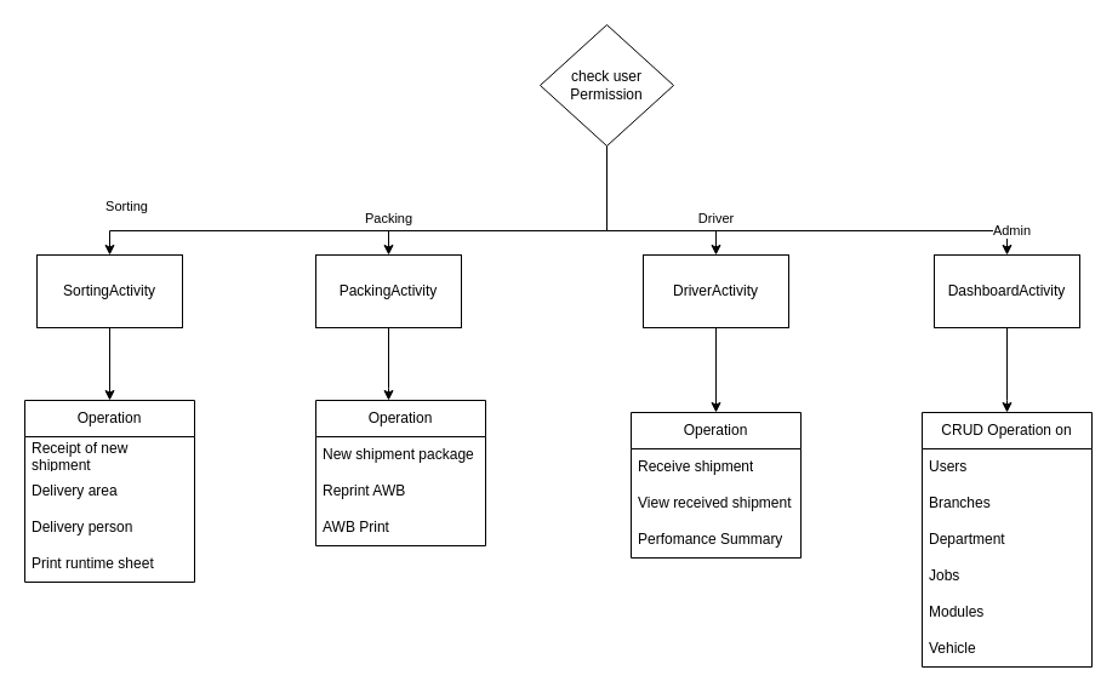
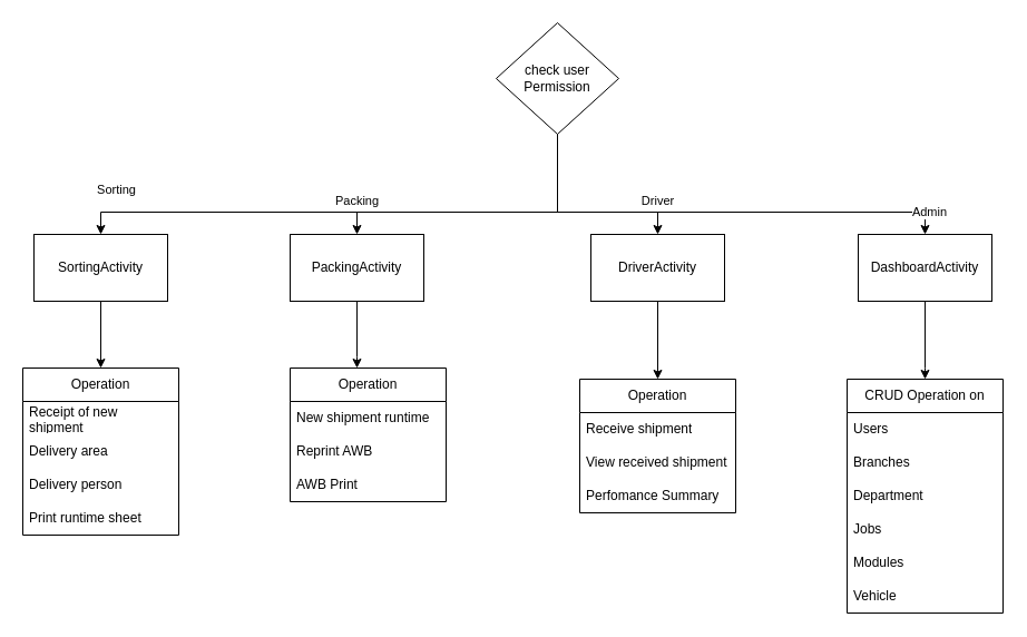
  <mxCell id="0" />
  <mxCell id="1" parent="0" />
  <mxCell id="2" value="Admin" style="edgeStyle=orthogonalEdgeStyle;rounded=0;orthogonalLoop=1;jettySize=auto;html=1;" edge="1" parent="1" source="6" target="8"><mxGeometry x="0.875" y="-10" relative="1" as="geometry"><Array as="points"><mxPoint x="500" y="190" /><mxPoint x="830" y="190" /></Array><mxPoint x="10" y="-10" as="offset" /></mxGeometry></mxCell>
  <mxCell id="3" value="Sorting" style="edgeStyle=orthogonalEdgeStyle;rounded=0;orthogonalLoop=1;jettySize=auto;html=1;entryX=0.5;entryY=0;entryDx=0;entryDy=0;" edge="1" parent="1" source="6" target="14"><mxGeometry x="0.905" y="-10" relative="1" as="geometry"><mxPoint x="250" y="70" as="targetPoint" /><Array as="points"><mxPoint x="500" y="190" /><mxPoint x="90" y="190" /></Array><mxPoint x="10" y="-10" as="offset" /></mxGeometry></mxCell>
  <mxCell id="4" value="Packing" style="edgeStyle=orthogonalEdgeStyle;rounded=0;orthogonalLoop=1;jettySize=auto;html=1;" edge="1" parent="1" source="6" target="12"><mxGeometry x="0.852" y="-10" relative="1" as="geometry"><Array as="points"><mxPoint x="500" y="190" /><mxPoint x="320" y="190" /></Array><mxPoint x="10" y="-10" as="offset" /></mxGeometry></mxCell>
  <mxCell id="5" value="Driver" style="edgeStyle=orthogonalEdgeStyle;rounded=0;orthogonalLoop=1;jettySize=auto;html=1;entryX=0.5;entryY=0;entryDx=0;entryDy=0;" edge="1" parent="1" source="6" target="10"><mxGeometry x="0.778" y="10" relative="1" as="geometry"><Array as="points"><mxPoint x="500" y="190" /><mxPoint x="590" y="190" /></Array><mxPoint x="-10" y="-10" as="offset" /></mxGeometry></mxCell>
  <mxCell id="6" value="check user Permission" style="rhombus;whiteSpace=wrap;html=1;" vertex="1" parent="1"><mxGeometry x="445" y="20" width="110" height="100" as="geometry" /></mxCell>
  <mxCell id="7" style="edgeStyle=orthogonalEdgeStyle;rounded=0;orthogonalLoop=1;jettySize=auto;html=1;entryX=0.5;entryY=0;entryDx=0;entryDy=0;" edge="1" parent="1" source="8" target="15"><mxGeometry relative="1" as="geometry"><mxPoint x="740" y="330" as="targetPoint" /><Array as="points"><mxPoint x="830" y="330" /></Array></mxGeometry></mxCell>
  <mxCell id="8" value="DashboardActivity" style="rounded=0;whiteSpace=wrap;html=1;" vertex="1" parent="1"><mxGeometry x="770" y="210" width="120" height="60" as="geometry" /></mxCell>
  <mxCell id="9" style="edgeStyle=orthogonalEdgeStyle;rounded=0;orthogonalLoop=1;jettySize=auto;html=1;" edge="1" parent="1" source="10" target="22"><mxGeometry relative="1" as="geometry" /></mxCell>
  <mxCell id="10" value="DriverActivity" style="rounded=0;whiteSpace=wrap;html=1;" vertex="1" parent="1"><mxGeometry x="530" y="210" width="120" height="60" as="geometry" /></mxCell>
  <mxCell id="11" style="edgeStyle=orthogonalEdgeStyle;rounded=0;orthogonalLoop=1;jettySize=auto;html=1;" edge="1" parent="1" source="12" target="26"><mxGeometry relative="1" as="geometry"><Array as="points"><mxPoint x="320" y="320" /><mxPoint x="320" y="320" /></Array></mxGeometry></mxCell>
  <mxCell id="12" value="PackingActivity" style="rounded=0;whiteSpace=wrap;html=1;" vertex="1" parent="1"><mxGeometry x="260" y="210" width="120" height="60" as="geometry" /></mxCell>
  <mxCell id="13" style="edgeStyle=orthogonalEdgeStyle;rounded=0;orthogonalLoop=1;jettySize=auto;html=1;" edge="1" parent="1" source="14" target="30"><mxGeometry relative="1" as="geometry" /></mxCell>
  <mxCell id="14" value="SortingActivity" style="rounded=0;whiteSpace=wrap;html=1;" vertex="1" parent="1"><mxGeometry x="30" y="210" width="120" height="60" as="geometry" /></mxCell>
  <mxCell id="15" value="CRUD Operation on" style="swimlane;fontStyle=0;childLayout=stackLayout;horizontal=1;startSize=30;horizontalStack=0;resizeParent=1;resizeParentMax=0;resizeLast=0;collapsible=1;marginBottom=0;whiteSpace=wrap;html=1;" vertex="1" parent="1"><mxGeometry x="760" y="340" width="140" height="210" as="geometry" /></mxCell>
  <mxCell id="16" value="Users&lt;span style=&quot;white-space: pre;&quot;&gt; &lt;/span&gt;" style="text;strokeColor=none;fillColor=none;align=left;verticalAlign=middle;spacingLeft=4;spacingRight=4;overflow=hidden;points=[[0,0.5],[1,0.5]];portConstraint=eastwest;rotatable=0;whiteSpace=wrap;html=1;" vertex="1" parent="15"><mxGeometry y="30" width="140" height="30" as="geometry" /></mxCell>
  <mxCell id="17" value="Branches&lt;span style=&quot;white-space: pre;&quot;&gt; &lt;/span&gt;" style="text;strokeColor=none;fillColor=none;align=left;verticalAlign=middle;spacingLeft=4;spacingRight=4;overflow=hidden;points=[[0,0.5],[1,0.5]];portConstraint=eastwest;rotatable=0;whiteSpace=wrap;html=1;" vertex="1" parent="15"><mxGeometry y="60" width="140" height="30" as="geometry" /></mxCell>
  <mxCell id="18" value="Department" style="text;strokeColor=none;fillColor=none;align=left;verticalAlign=middle;spacingLeft=4;spacingRight=4;overflow=hidden;points=[[0,0.5],[1,0.5]];portConstraint=eastwest;rotatable=0;whiteSpace=wrap;html=1;" vertex="1" parent="15"><mxGeometry y="90" width="140" height="30" as="geometry" /></mxCell>
  <mxCell id="19" value="Jobs" style="text;strokeColor=none;fillColor=none;align=left;verticalAlign=middle;spacingLeft=4;spacingRight=4;overflow=hidden;points=[[0,0.5],[1,0.5]];portConstraint=eastwest;rotatable=0;whiteSpace=wrap;html=1;" vertex="1" parent="15"><mxGeometry y="120" width="140" height="30" as="geometry" /></mxCell>
  <mxCell id="20" value="Modules" style="text;strokeColor=none;fillColor=none;align=left;verticalAlign=middle;spacingLeft=4;spacingRight=4;overflow=hidden;points=[[0,0.5],[1,0.5]];portConstraint=eastwest;rotatable=0;whiteSpace=wrap;html=1;" vertex="1" parent="15"><mxGeometry y="150" width="140" height="30" as="geometry" /></mxCell>
  <mxCell id="21" value="Vehicle" style="text;strokeColor=none;fillColor=none;align=left;verticalAlign=middle;spacingLeft=4;spacingRight=4;overflow=hidden;points=[[0,0.5],[1,0.5]];portConstraint=eastwest;rotatable=0;whiteSpace=wrap;html=1;" vertex="1" parent="15"><mxGeometry y="180" width="140" height="30" as="geometry" /></mxCell>
  <mxCell id="22" value="Operation" style="swimlane;fontStyle=0;childLayout=stackLayout;horizontal=1;startSize=30;horizontalStack=0;resizeParent=1;resizeParentMax=0;resizeLast=0;collapsible=1;marginBottom=0;whiteSpace=wrap;html=1;" vertex="1" parent="1"><mxGeometry x="520" y="340" width="140" height="120" as="geometry" /></mxCell>
  <mxCell id="23" value="Receive shipment" style="text;strokeColor=none;fillColor=none;align=left;verticalAlign=middle;spacingLeft=4;spacingRight=4;overflow=hidden;points=[[0,0.5],[1,0.5]];portConstraint=eastwest;rotatable=0;whiteSpace=wrap;html=1;" vertex="1" parent="22"><mxGeometry y="30" width="140" height="30" as="geometry" /></mxCell>
  <mxCell id="24" value="View&amp;nbsp;received shipment&amp;nbsp;" style="text;strokeColor=none;fillColor=none;align=left;verticalAlign=middle;spacingLeft=4;spacingRight=4;overflow=hidden;points=[[0,0.5],[1,0.5]];portConstraint=eastwest;rotatable=0;whiteSpace=wrap;html=1;" vertex="1" parent="22"><mxGeometry y="60" width="140" height="30" as="geometry" /></mxCell>
  <mxCell id="25" value="Perfomance Summary" style="text;strokeColor=none;fillColor=none;align=left;verticalAlign=middle;spacingLeft=4;spacingRight=4;overflow=hidden;points=[[0,0.5],[1,0.5]];portConstraint=eastwest;rotatable=0;whiteSpace=wrap;html=1;" vertex="1" parent="22"><mxGeometry y="90" width="140" height="30" as="geometry" /></mxCell>
  <mxCell id="26" value="Operation" style="swimlane;fontStyle=0;childLayout=stackLayout;horizontal=1;startSize=30;horizontalStack=0;resizeParent=1;resizeParentMax=0;resizeLast=0;collapsible=1;marginBottom=0;whiteSpace=wrap;html=1;" vertex="1" parent="1"><mxGeometry x="260" y="330" width="140" height="120" as="geometry" /></mxCell>
- <mxCell id="27" value="New shipment package" style="text;strokeColor=none;fillColor=none;align=left;verticalAlign=middle;spacingLeft=4;spacingRight=4;overflow=hidden;points=[[0,0.5],[1,0.5]];portConstraint=eastwest;rotatable=0;whiteSpace=wrap;html=1;" vertex="1" parent="26"><mxGeometry y="30" width="140" height="30" as="geometry" /></mxCell>
+ <mxCell id="27" value="New shipment runtime" style="text;strokeColor=none;fillColor=none;align=left;verticalAlign=middle;spacingLeft=4;spacingRight=4;overflow=hidden;points=[[0,0.5],[1,0.5]];portConstraint=eastwest;rotatable=0;whiteSpace=wrap;html=1;" vertex="1" parent="26"><mxGeometry y="30" width="140" height="30" as="geometry" /></mxCell>
  <mxCell id="28" value="Reprint AWB&lt;span style=&quot;white-space: pre;&quot;&gt; &lt;/span&gt;" style="text;strokeColor=none;fillColor=none;align=left;verticalAlign=middle;spacingLeft=4;spacingRight=4;overflow=hidden;points=[[0,0.5],[1,0.5]];portConstraint=eastwest;rotatable=0;whiteSpace=wrap;html=1;" vertex="1" parent="26"><mxGeometry y="60" width="140" height="30" as="geometry" /></mxCell>
  <mxCell id="29" value="AWB Print" style="text;strokeColor=none;fillColor=none;align=left;verticalAlign=middle;spacingLeft=4;spacingRight=4;overflow=hidden;points=[[0,0.5],[1,0.5]];portConstraint=eastwest;rotatable=0;whiteSpace=wrap;html=1;" vertex="1" parent="26"><mxGeometry y="90" width="140" height="30" as="geometry" /></mxCell>
  <mxCell id="30" value="Operation" style="swimlane;fontStyle=0;childLayout=stackLayout;horizontal=1;startSize=30;horizontalStack=0;resizeParent=1;resizeParentMax=0;resizeLast=0;collapsible=1;marginBottom=0;whiteSpace=wrap;html=1;" vertex="1" parent="1"><mxGeometry x="20" y="330" width="140" height="150" as="geometry" /></mxCell>
  <mxCell id="31" value="Receipt of new shipment" style="text;strokeColor=none;fillColor=none;align=left;verticalAlign=middle;spacingLeft=4;spacingRight=4;overflow=hidden;points=[[0,0.5],[1,0.5]];portConstraint=eastwest;rotatable=0;whiteSpace=wrap;html=1;" vertex="1" parent="30"><mxGeometry y="30" width="140" height="30" as="geometry" /></mxCell>
  <mxCell id="32" value="Delivery area" style="text;strokeColor=none;fillColor=none;align=left;verticalAlign=middle;spacingLeft=4;spacingRight=4;overflow=hidden;points=[[0,0.5],[1,0.5]];portConstraint=eastwest;rotatable=0;whiteSpace=wrap;html=1;" vertex="1" parent="30"><mxGeometry y="60" width="140" height="30" as="geometry" /></mxCell>
  <mxCell id="33" value="Delivery person" style="text;strokeColor=none;fillColor=none;align=left;verticalAlign=middle;spacingLeft=4;spacingRight=4;overflow=hidden;points=[[0,0.5],[1,0.5]];portConstraint=eastwest;rotatable=0;whiteSpace=wrap;html=1;" vertex="1" parent="30"><mxGeometry y="90" width="140" height="30" as="geometry" /></mxCell>
  <mxCell id="34" value="Print runtime sheet" style="text;strokeColor=none;fillColor=none;align=left;verticalAlign=middle;spacingLeft=4;spacingRight=4;overflow=hidden;points=[[0,0.5],[1,0.5]];portConstraint=eastwest;rotatable=0;whiteSpace=wrap;html=1;" vertex="1" parent="30"><mxGeometry y="120" width="140" height="30" as="geometry" /></mxCell>
